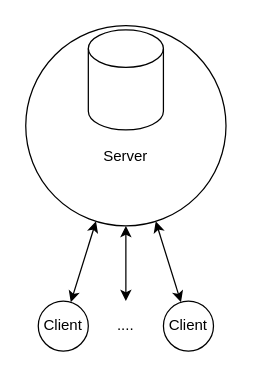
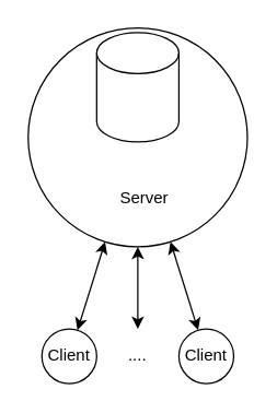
  <mxCell id="0" />
  <mxCell id="1" parent="0" />
  <mxCell id="2" value="" style="ellipse;whiteSpace=wrap;html=1;aspect=fixed;" vertex="1" parent="1"><mxGeometry x="20" y="20" width="160" height="160" as="geometry" /></mxCell>
  <mxCell id="3" value="" style="shape=cylinder3;whiteSpace=wrap;html=1;boundedLbl=1;backgroundOutline=1;size=15;" vertex="1" parent="1"><mxGeometry x="70" y="23.33" width="60" height="79.99" as="geometry" /></mxCell>
  <mxCell id="4" value="" style="ellipse;whiteSpace=wrap;html=1;aspect=fixed;" vertex="1" parent="1"><mxGeometry x="30" y="240" width="40" height="40" as="geometry" /></mxCell>
- <mxCell id="5" value="Server" style="text;html=1;align=center;verticalAlign=middle;whiteSpace=wrap;rounded=0;" vertex="1" parent="1"><mxGeometry x="70" y="110" width="60" height="30" as="geometry" /></mxCell>
+ <mxCell id="5" value="Server" style="text;html=1;align=center;verticalAlign=middle;whiteSpace=wrap;rounded=0;" vertex="1" parent="1"><mxGeometry x="75" y="130" width="60" height="30" as="geometry" /></mxCell>
  <mxCell id="6" value="" style="endArrow=classic;startArrow=classic;html=1;rounded=0;" edge="1" parent="1" source="4" target="2"><mxGeometry width="50" height="50" relative="1" as="geometry"><mxPoint x="-140" y="170" as="sourcePoint" /><mxPoint x="-90" y="120" as="targetPoint" /></mxGeometry></mxCell>
  <mxCell id="7" value="" style="endArrow=classic;startArrow=classic;html=1;rounded=0;" edge="1" parent="1" target="2"><mxGeometry width="50" height="50" relative="1" as="geometry"><mxPoint x="100" y="240" as="sourcePoint" /><mxPoint x="102.219" y="136.163" as="targetPoint" /></mxGeometry></mxCell>
  <mxCell id="8" value="" style="ellipse;whiteSpace=wrap;html=1;aspect=fixed;" vertex="1" parent="1"><mxGeometry x="130" y="240" width="40" height="40" as="geometry" /></mxCell>
  <mxCell id="9" value="" style="endArrow=classic;startArrow=classic;html=1;rounded=0;" edge="1" parent="1" source="8" target="2"><mxGeometry width="50" height="50" relative="1" as="geometry"><mxPoint x="334" y="298" as="sourcePoint" /><mxPoint x="303" y="200" as="targetPoint" /></mxGeometry></mxCell>
  <mxCell id="10" value="Client" style="text;html=1;align=center;verticalAlign=middle;whiteSpace=wrap;rounded=0;" vertex="1" parent="1"><mxGeometry x="20" y="245" width="60" height="30" as="geometry" /></mxCell>
  <mxCell id="11" value="Client" style="text;html=1;align=center;verticalAlign=middle;whiteSpace=wrap;rounded=0;" vertex="1" parent="1"><mxGeometry x="120" y="245" width="60" height="30" as="geometry" /></mxCell>
  <mxCell id="12" value="...." style="text;html=1;align=center;verticalAlign=middle;whiteSpace=wrap;rounded=0;" vertex="1" parent="1"><mxGeometry x="70" y="245" width="60" height="30" as="geometry" /></mxCell>
